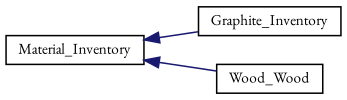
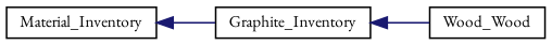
  digraph {
    fontname="EB Garamond"
    rankdir=LR
    node [color=black fillcolor=white fontname="EB Garamond" fontsize=10 shape=record style=filled]
    edge [color=midnightblue dir=back fontname="EB Garamond" fontsize=10 labelfontname=Helvetica labelfontsize=10 style=solid]
    n1 [height=0.2 label=Material_Inventory width=0.4]
    n2 [height=0.2 label=Graphite_Inventory width=0.4]
    n3 [height=0.2 label=Wood_Wood width=0.4]
    n1 -> n2
-   n1 -> n3
+   n2 -> n3
  }
